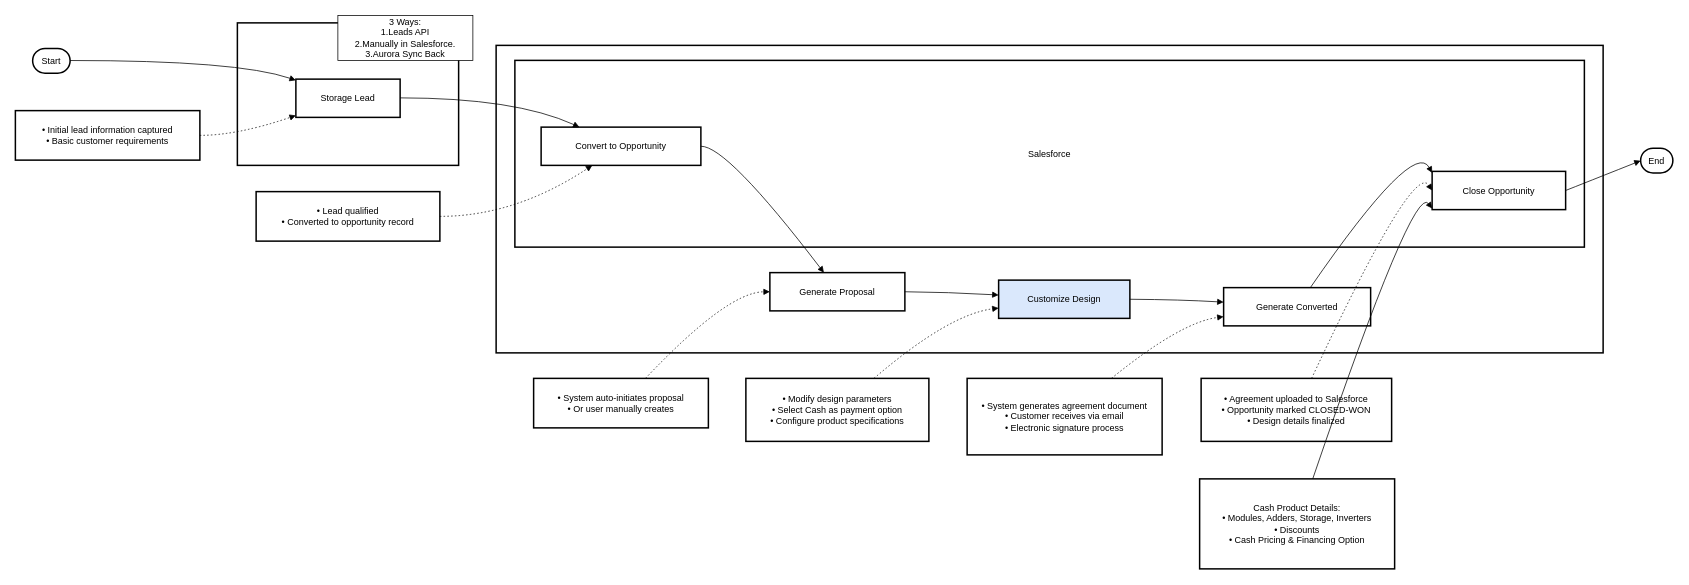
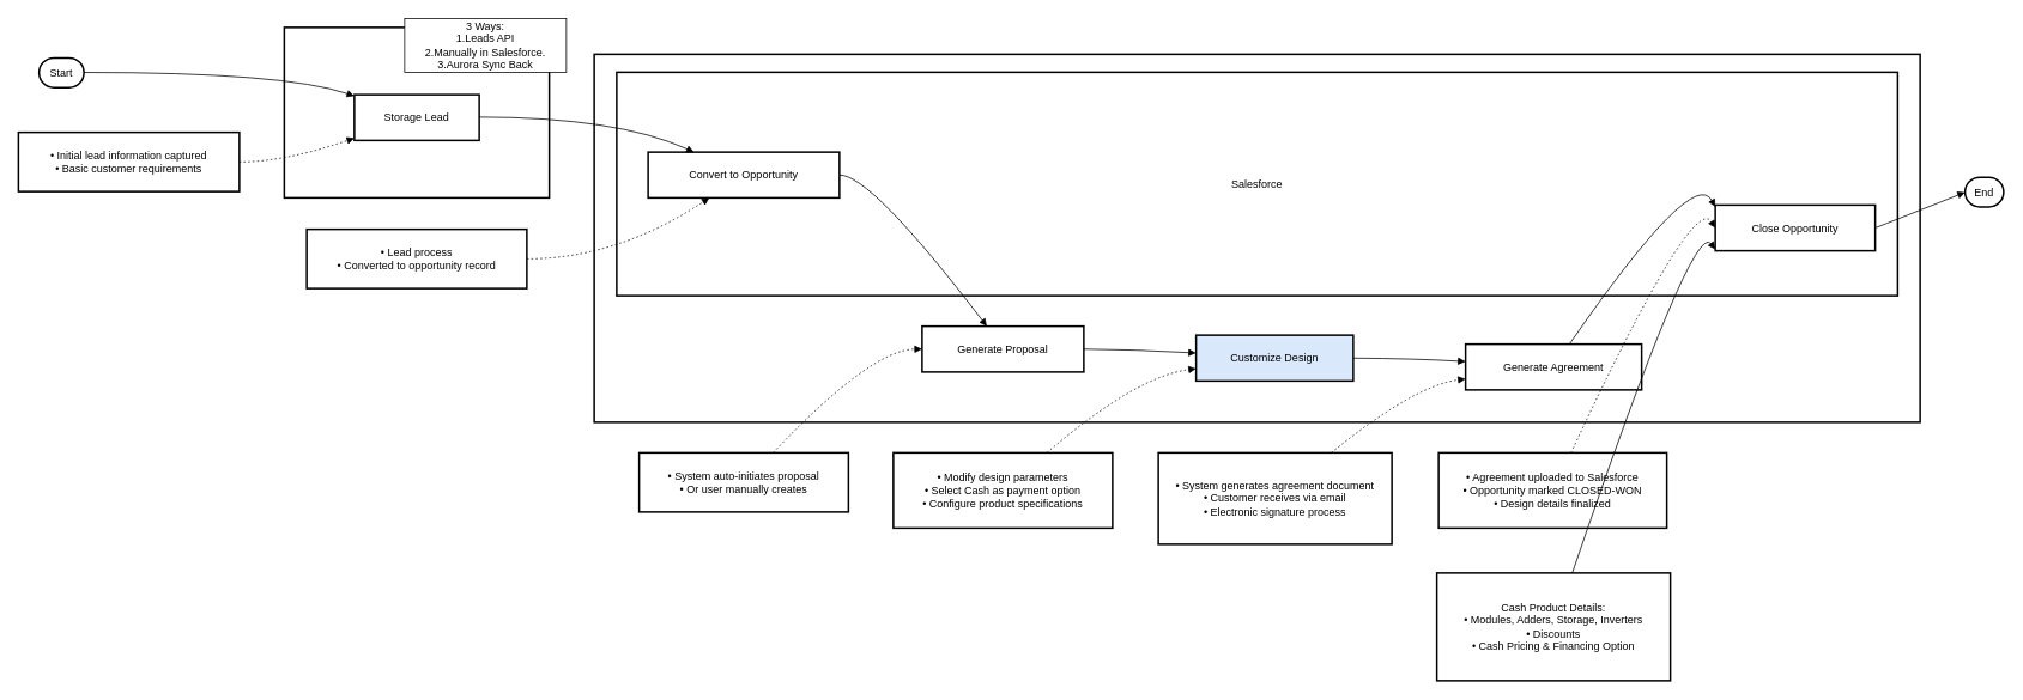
  <mxCell id="0" />
  <mxCell id="1" parent="0" />
  <mxCell id="2" value="Aurora System" style="whiteSpace=wrap;strokeWidth=2;" vertex="1" parent="1"><mxGeometry x="661" y="60" width="1476" height="410" as="geometry" /></mxCell>
  <mxCell id="3" value="Salesforce" style="whiteSpace=wrap;strokeWidth=2;" vertex="1" parent="1"><mxGeometry x="686" y="80" width="1426" height="249" as="geometry" /></mxCell>
  <mxCell id="4" value="Partner Portal / Internal" style="whiteSpace=wrap;strokeWidth=2;" vertex="1" parent="1"><mxGeometry x="316" y="30" width="295" height="190" as="geometry" /></mxCell>
  <mxCell id="5" value="Start" style="rounded=1;whiteSpace=wrap;arcSize=50;strokeWidth=2;" vertex="1" parent="1"><mxGeometry x="43" y="64" width="50" height="33" as="geometry" /></mxCell>
  <mxCell id="6" value="Storage Lead" style="whiteSpace=wrap;strokeWidth=2;" vertex="1" parent="1"><mxGeometry x="394" y="105" width="139" height="51" as="geometry" /></mxCell>
  <mxCell id="7" value="Convert to Opportunity" style="whiteSpace=wrap;strokeWidth=2;" vertex="1" parent="1"><mxGeometry x="721" y="169" width="213" height="51" as="geometry" /></mxCell>
  <mxCell id="8" value="Generate Proposal" style="whiteSpace=wrap;strokeWidth=2;" vertex="1" parent="1"><mxGeometry x="1026" y="363" width="180" height="51" as="geometry" /></mxCell>
  <mxCell id="9" value="Customize Design" style="whiteSpace=wrap;strokeWidth=2;fillColor=#dae8fc;" vertex="1" parent="1"><mxGeometry x="1331" y="373" width="175" height="51" as="geometry" /></mxCell>
- <mxCell id="10" value="Generate Converted" style="whiteSpace=wrap;strokeWidth=2;" vertex="1" parent="1"><mxGeometry x="1631" y="383" width="196" height="51" as="geometry" /></mxCell>
+ <mxCell id="10" value="Generate Agreement" style="whiteSpace=wrap;strokeWidth=2;" vertex="1" parent="1"><mxGeometry x="1631" y="383" width="196" height="51" as="geometry" /></mxCell>
  <mxCell id="11" value="Close Opportunity" style="whiteSpace=wrap;strokeWidth=2;" vertex="1" parent="1"><mxGeometry x="1909" y="228" width="178" height="51" as="geometry" /></mxCell>
  <mxCell id="12" value="End" style="rounded=1;whiteSpace=wrap;arcSize=50;strokeWidth=2;" vertex="1" parent="1"><mxGeometry x="2187" y="197" width="43" height="33" as="geometry" /></mxCell>
  <mxCell id="13" value="• Initial lead information captured&#10;    • Basic customer requirements" style="whiteSpace=wrap;strokeWidth=2;" vertex="1" parent="1"><mxGeometry x="20" y="147" width="246" height="66" as="geometry" /></mxCell>
- <mxCell id="14" value="• Lead qualified&#10;    • Converted to opportunity record" style="whiteSpace=wrap;strokeWidth=2;" vertex="1" parent="1"><mxGeometry x="341" y="255" width="245" height="66" as="geometry" /></mxCell>
+ <mxCell id="14" value="• Lead process&#10;    • Converted to opportunity record" style="whiteSpace=wrap;strokeWidth=2;" vertex="1" parent="1"><mxGeometry x="341" y="255" width="245" height="66" as="geometry" /></mxCell>
  <mxCell id="15" value="• System auto-initiates proposal&#10;    • Or user manually creates" style="whiteSpace=wrap;strokeWidth=2;" vertex="1" parent="1"><mxGeometry x="711" y="504" width="233" height="66" as="geometry" /></mxCell>
  <mxCell id="16" value="• Modify design parameters&#10;    • Select Cash as payment option&#10;    • Configure product specifications" style="whiteSpace=wrap;strokeWidth=2;" vertex="1" parent="1"><mxGeometry x="994" y="504" width="244" height="84" as="geometry" /></mxCell>
  <mxCell id="17" value="• System generates agreement document&#10;    • Customer receives via email&#10;    • Electronic signature process" style="whiteSpace=wrap;strokeWidth=2;" vertex="1" parent="1"><mxGeometry x="1289" y="504" width="260" height="102" as="geometry" /></mxCell>
  <mxCell id="18" value="• Agreement uploaded to Salesforce&#10;    • Opportunity marked CLOSED-WON&#10;    • Design details finalized" style="whiteSpace=wrap;strokeWidth=2;" vertex="1" parent="1"><mxGeometry x="1601" y="504" width="254" height="84" as="geometry" /></mxCell>
  <mxCell id="19" value="Cash Product Details:&#10;    • Modules, Adders, Storage, Inverters&#10;    • Discounts&#10;    • Cash Pricing &amp; Financing Option" style="whiteSpace=wrap;strokeWidth=2;" vertex="1" parent="1"><mxGeometry x="1599" y="638" width="260" height="120" as="geometry" /></mxCell>
  <mxCell id="20" value="" style="curved=1;startArrow=none;endArrow=block;exitX=1;exitY=0.49;entryX=0;entryY=0.03;rounded=0;" edge="1" parent="1" source="5" target="6"><mxGeometry relative="1" as="geometry"><Array as="points"><mxPoint x="316" y="80" /></Array></mxGeometry></mxCell>
  <mxCell id="21" value="" style="curved=1;startArrow=none;endArrow=block;exitX=1;exitY=0.49;entryX=0.24;entryY=0;rounded=0;" edge="1" parent="1" source="6" target="7"><mxGeometry relative="1" as="geometry"><Array as="points"><mxPoint x="686" y="130" /></Array></mxGeometry></mxCell>
  <mxCell id="22" value="" style="curved=1;startArrow=none;endArrow=block;exitX=1;exitY=0.5;entryX=0.4;entryY=0;rounded=0;" edge="1" parent="1" source="7" target="8"><mxGeometry relative="1" as="geometry"><Array as="points"><mxPoint x="969" y="194" /></Array></mxGeometry></mxCell>
  <mxCell id="23" value="" style="curved=1;startArrow=none;endArrow=block;exitX=1;exitY=0.5;entryX=0;entryY=0.39;rounded=0;" edge="1" parent="1" source="8" target="9"><mxGeometry relative="1" as="geometry"><Array as="points"><mxPoint x="1264" y="389" /></Array></mxGeometry></mxCell>
  <mxCell id="24" value="" style="curved=1;startArrow=none;endArrow=block;exitX=1;exitY=0.5;entryX=0;entryY=0.38;rounded=0;" edge="1" parent="1" source="9" target="10"><mxGeometry relative="1" as="geometry"><Array as="points"><mxPoint x="1574" y="399" /></Array></mxGeometry></mxCell>
  <mxCell id="25" value="" style="curved=1;startArrow=none;endArrow=block;exitX=0.59;exitY=0;entryX=0;entryY=0.04;rounded=0;" edge="1" parent="1" source="10" target="11"><mxGeometry relative="1" as="geometry"><Array as="points"><mxPoint x="1884" y="184" /></Array></mxGeometry></mxCell>
  <mxCell id="26" value="" style="curved=1;startArrow=none;endArrow=block;exitX=1;exitY=0.5;entryX=0;entryY=0.51;rounded=0;" edge="1" parent="1" source="11" target="12"><mxGeometry relative="1" as="geometry"><Array as="points" /></mxGeometry></mxCell>
  <mxCell id="27" value="" style="curved=1;dashed=1;dashPattern=2 3;startArrow=none;endArrow=block;exitX=1;exitY=0.5;entryX=0;entryY=0.95;rounded=0;" edge="1" parent="1" source="13" target="6"><mxGeometry relative="1" as="geometry"><Array as="points"><mxPoint x="316" y="180" /></Array></mxGeometry></mxCell>
  <mxCell id="28" value="" style="curved=1;dashed=1;dashPattern=2 3;startArrow=none;endArrow=block;exitX=1;exitY=0.5;entryX=0.32;entryY=1;rounded=0;" edge="1" parent="1" source="14" target="7"><mxGeometry relative="1" as="geometry"><Array as="points"><mxPoint x="686" y="288" /></Array></mxGeometry></mxCell>
  <mxCell id="29" value="" style="curved=1;dashed=1;dashPattern=2 3;startArrow=none;endArrow=block;exitX=0.64;exitY=0;entryX=0;entryY=0.5;rounded=0;" edge="1" parent="1" source="15" target="8"><mxGeometry relative="1" as="geometry"><Array as="points"><mxPoint x="969" y="389" /></Array></mxGeometry></mxCell>
  <mxCell id="30" value="" style="curved=1;dashed=1;dashPattern=2 3;startArrow=none;endArrow=block;exitX=0.7;exitY=0;entryX=0;entryY=0.73;rounded=0;" edge="1" parent="1" source="16" target="9"><mxGeometry relative="1" as="geometry"><Array as="points"><mxPoint x="1264" y="419" /></Array></mxGeometry></mxCell>
  <mxCell id="31" value="" style="curved=1;dashed=1;dashPattern=2 3;startArrow=none;endArrow=block;exitX=0.74;exitY=0;entryX=0;entryY=0.76;rounded=0;" edge="1" parent="1" source="17" target="10"><mxGeometry relative="1" as="geometry"><Array as="points"><mxPoint x="1574" y="429" /></Array></mxGeometry></mxCell>
  <mxCell id="32" value="" style="curved=1;dashed=1;dashPattern=2 3;startArrow=none;endArrow=block;exitX=0.58;exitY=0;entryX=0;entryY=0.5;rounded=0;" edge="1" parent="1" source="18" target="11"><mxGeometry relative="1" as="geometry"><Array as="points"><mxPoint x="1884" y="214" /></Array></mxGeometry></mxCell>
  <mxCell id="33" value="" style="curved=1;startArrow=none;endArrow=block;exitX=0.58;exitY=0;entryX=0;entryY=0.97;rounded=0;" edge="1" parent="1" source="19" target="11"><mxGeometry relative="1" as="geometry"><Array as="points"><mxPoint x="1884" y="244" /></Array></mxGeometry></mxCell>
  <mxCell id="34" value="3 Ways:&lt;br&gt;1.Leads API&lt;div&gt;2.Manually in Salesforce.&lt;/div&gt;&lt;div&gt;3.Aurora Sync Back&lt;/div&gt;" style="rounded=0;whiteSpace=wrap;html=1;" vertex="1" parent="1"><mxGeometry x="450" y="20" width="180" height="60" as="geometry" /></mxCell>
